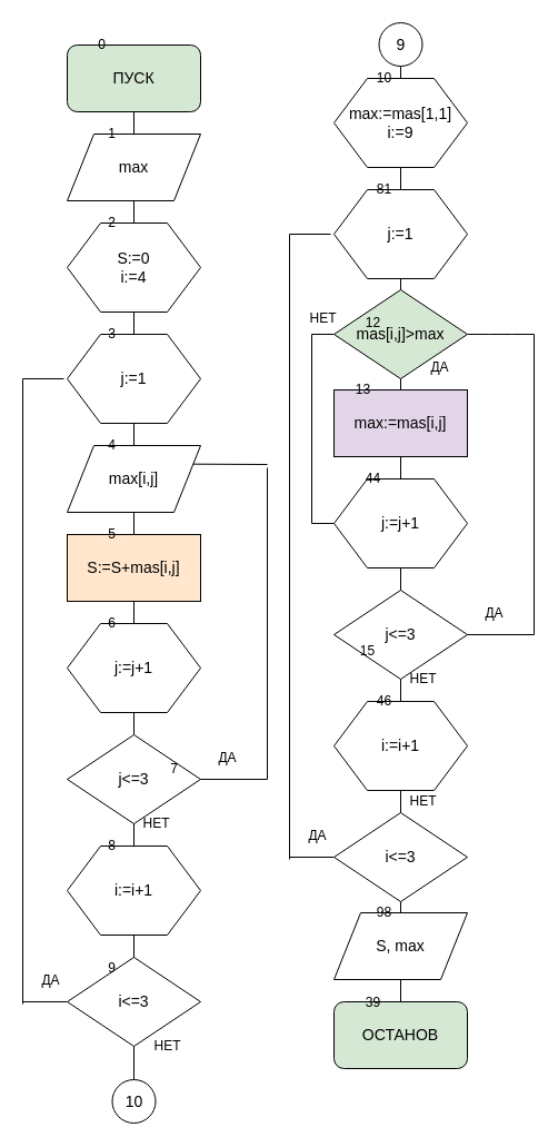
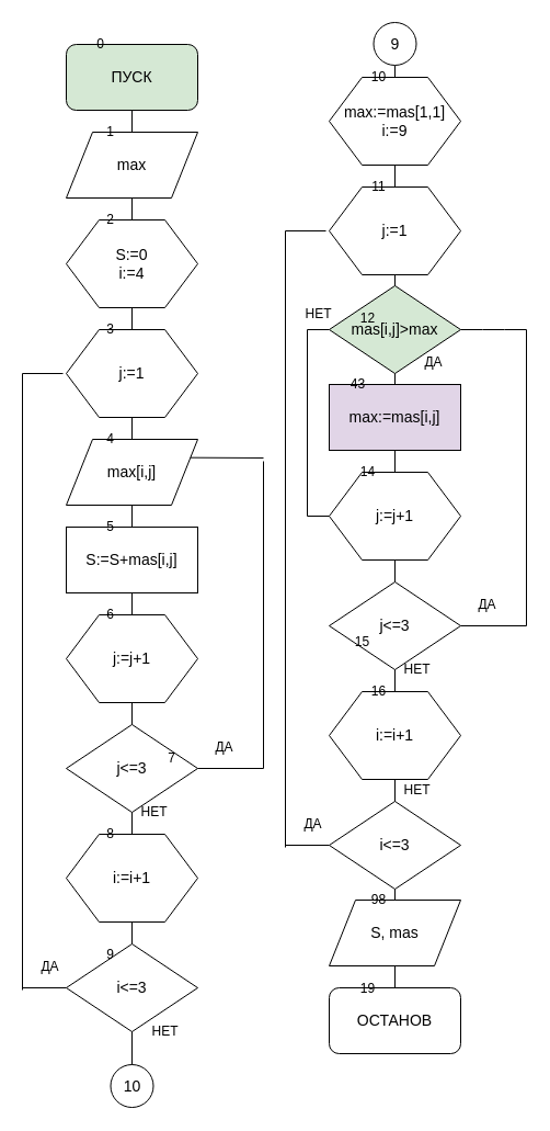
  <mxCell id="0" />
  <mxCell id="1" parent="0" />
  <mxCell id="2" value="" style="endArrow=none;html=1;exitX=0.5;exitY=0;exitDx=0;exitDy=0;entryX=0.5;entryY=1;entryDx=0;entryDy=0;" edge="1" parent="1" source="5" target="26"><mxGeometry width="50" height="50" relative="1" as="geometry"><mxPoint x="490" y="840" as="sourcePoint" /><mxPoint x="540" y="790" as="targetPoint" /></mxGeometry></mxCell>
  <mxCell id="3" value="" style="endArrow=none;html=1;entryX=0.5;entryY=1;entryDx=0;entryDy=0;" edge="1" parent="1" target="4"><mxGeometry width="50" height="50" relative="1" as="geometry"><mxPoint x="120" y="974" as="sourcePoint" /><mxPoint x="340" y="500" as="targetPoint" /></mxGeometry></mxCell>
  <mxCell id="4" value="&lt;font style=&quot;font-size: 14px&quot;&gt;ПУСК&lt;/font&gt;" style="rounded=1;whiteSpace=wrap;html=1;fillColor=#d5e8d4;" vertex="1" parent="1"><mxGeometry x="60" y="40" width="120" height="60" as="geometry" /></mxCell>
- <mxCell id="5" value="&lt;font style=&quot;font-size: 14px&quot;&gt;ОСТАНОВ&lt;/font&gt;" style="rounded=1;whiteSpace=wrap;html=1;fillColor=#d5e8d4;" vertex="1" parent="1"><mxGeometry x="300" y="900" width="120" height="60" as="geometry" /></mxCell>
+ <mxCell id="5" value="&lt;font style=&quot;font-size: 14px&quot;&gt;ОСТАНОВ&lt;/font&gt;" style="rounded=1;whiteSpace=wrap;html=1;" vertex="1" parent="1"><mxGeometry x="300" y="900" width="120" height="60" as="geometry" /></mxCell>
  <mxCell id="6" value="&lt;font style=&quot;font-size: 14px&quot;&gt;max&lt;/font&gt;" style="shape=parallelogram;perimeter=parallelogramPerimeter;whiteSpace=wrap;html=1;" vertex="1" parent="1"><mxGeometry x="60" y="120" width="120" height="60" as="geometry" /></mxCell>
  <mxCell id="7" value="&lt;font style=&quot;font-size: 14px&quot;&gt;S:=0&lt;br&gt;i:=4&lt;/font&gt;" style="shape=hexagon;perimeter=hexagonPerimeter2;whiteSpace=wrap;html=1;" vertex="1" parent="1"><mxGeometry x="60" y="200" width="120" height="80" as="geometry" /></mxCell>
  <mxCell id="8" value="&lt;font style=&quot;font-size: 14px&quot;&gt;j:=1&lt;/font&gt;" style="shape=hexagon;perimeter=hexagonPerimeter2;whiteSpace=wrap;html=1;" vertex="1" parent="1"><mxGeometry x="60" y="300" width="120" height="80" as="geometry" /></mxCell>
  <mxCell id="9" value="&lt;font style=&quot;font-size: 14px&quot;&gt;max[i,j]&lt;/font&gt;" style="shape=parallelogram;perimeter=parallelogramPerimeter;whiteSpace=wrap;html=1;" vertex="1" parent="1"><mxGeometry x="60" y="400" width="120" height="60" as="geometry" /></mxCell>
- <mxCell id="10" value="&lt;font style=&quot;font-size: 14px&quot;&gt;S:=S+mas[i,j]&lt;/font&gt;" style="rounded=0;whiteSpace=wrap;html=1;fillColor=#ffe6cc;" vertex="1" parent="1"><mxGeometry x="60" y="480" width="120" height="60" as="geometry" /></mxCell>
+ <mxCell id="10" value="&lt;font style=&quot;font-size: 14px&quot;&gt;S:=S+mas[i,j]&lt;/font&gt;" style="rounded=0;whiteSpace=wrap;html=1;" vertex="1" parent="1"><mxGeometry x="60" y="480" width="120" height="60" as="geometry" /></mxCell>
  <mxCell id="11" value="&lt;font style=&quot;font-size: 14px&quot;&gt;j:=j+1&lt;/font&gt;" style="shape=hexagon;perimeter=hexagonPerimeter2;whiteSpace=wrap;html=1;" vertex="1" parent="1"><mxGeometry x="60" y="560" width="120" height="80" as="geometry" /></mxCell>
  <mxCell id="12" value="&lt;font style=&quot;font-size: 14px&quot;&gt;j&amp;lt;=3&lt;/font&gt;" style="rhombus;whiteSpace=wrap;html=1;" vertex="1" parent="1"><mxGeometry x="60" y="660" width="120" height="80" as="geometry" /></mxCell>
  <mxCell id="13" value="" style="endArrow=none;html=1;" edge="1" parent="1"><mxGeometry width="50" height="50" relative="1" as="geometry"><mxPoint x="240" y="700" as="sourcePoint" /><mxPoint x="240" y="420" as="targetPoint" /></mxGeometry></mxCell>
  <mxCell id="14" value="" style="endArrow=none;html=1;exitX=1;exitY=0.25;exitDx=0;exitDy=0;" edge="1" parent="1" source="9"><mxGeometry width="50" height="50" relative="1" as="geometry"><mxPoint x="300" y="530" as="sourcePoint" /><mxPoint x="240" y="417" as="targetPoint" /></mxGeometry></mxCell>
  <mxCell id="15" value="" style="endArrow=none;html=1;exitX=1;exitY=0.5;exitDx=0;exitDy=0;" edge="1" parent="1" source="12"><mxGeometry width="50" height="50" relative="1" as="geometry"><mxPoint x="160" y="780" as="sourcePoint" /><mxPoint x="240" y="700" as="targetPoint" /></mxGeometry></mxCell>
  <mxCell id="16" value="&lt;font style=&quot;font-size: 14px&quot;&gt;i:=i+1&lt;/font&gt;" style="shape=hexagon;perimeter=hexagonPerimeter2;whiteSpace=wrap;html=1;" vertex="1" parent="1"><mxGeometry x="60" y="760" width="120" height="80" as="geometry" /></mxCell>
  <mxCell id="17" value="&lt;font style=&quot;font-size: 14px&quot;&gt;i&amp;lt;=3&lt;/font&gt;" style="rhombus;whiteSpace=wrap;html=1;" vertex="1" parent="1"><mxGeometry x="60" y="860" width="120" height="80" as="geometry" /></mxCell>
  <mxCell id="18" value="" style="endArrow=none;html=1;entryX=0;entryY=0.5;entryDx=0;entryDy=0;" edge="1" parent="1" target="17"><mxGeometry width="50" height="50" relative="1" as="geometry"><mxPoint x="20" y="900" as="sourcePoint" /><mxPoint x="50" y="900" as="targetPoint" /></mxGeometry></mxCell>
  <mxCell id="19" value="" style="endArrow=none;html=1;" edge="1" parent="1"><mxGeometry width="50" height="50" relative="1" as="geometry"><mxPoint x="20" y="340" as="sourcePoint" /><mxPoint x="57" y="340" as="targetPoint" /></mxGeometry></mxCell>
  <mxCell id="20" value="" style="endArrow=none;html=1;" edge="1" parent="1"><mxGeometry width="50" height="50" relative="1" as="geometry"><mxPoint x="20" y="902" as="sourcePoint" /><mxPoint x="20" y="340" as="targetPoint" /></mxGeometry></mxCell>
  <mxCell id="21" value="ДА" style="text;html=1;align=center;verticalAlign=middle;resizable=0;points=[];;autosize=1;" vertex="1" parent="1"><mxGeometry x="189" y="671" width="30" height="20" as="geometry" /></mxCell>
  <mxCell id="22" value="НЕТ" style="text;html=1;align=center;verticalAlign=middle;resizable=0;points=[];;autosize=1;" vertex="1" parent="1"><mxGeometry x="120" y="730" width="40" height="20" as="geometry" /></mxCell>
  <mxCell id="23" value="ДА" style="text;html=1;align=center;verticalAlign=middle;resizable=0;points=[];;autosize=1;" vertex="1" parent="1"><mxGeometry x="30" y="871" width="30" height="20" as="geometry" /></mxCell>
  <mxCell id="24" value="НЕТ" style="text;html=1;align=center;verticalAlign=middle;resizable=0;points=[];;autosize=1;" vertex="1" parent="1"><mxGeometry x="130" y="930" width="40" height="20" as="geometry" /></mxCell>
  <mxCell id="25" value="&lt;font style=&quot;font-size: 14px&quot;&gt;10&lt;/font&gt;" style="ellipse;whiteSpace=wrap;html=1;aspect=fixed;" vertex="1" parent="1"><mxGeometry x="100.5" y="970" width="39" height="39" as="geometry" /></mxCell>
  <mxCell id="26" value="&lt;font style=&quot;font-size: 14px&quot;&gt;9&lt;/font&gt;" style="ellipse;whiteSpace=wrap;html=1;aspect=fixed;" vertex="1" parent="1"><mxGeometry x="340.5" y="20" width="39" height="39" as="geometry" /></mxCell>
  <mxCell id="27" value="&lt;font style=&quot;font-size: 14px&quot;&gt;j:=1&lt;/font&gt;" style="shape=hexagon;perimeter=hexagonPerimeter2;whiteSpace=wrap;html=1;" vertex="1" parent="1"><mxGeometry x="300" y="170" width="120" height="80" as="geometry" /></mxCell>
  <mxCell id="28" value="&lt;span style=&quot;font-size: 14px&quot;&gt;max:=mas[i,j]&lt;/span&gt;" style="rounded=0;whiteSpace=wrap;html=1;fillColor=#e1d5e7;" vertex="1" parent="1"><mxGeometry x="300" y="350" width="120" height="60" as="geometry" /></mxCell>
  <mxCell id="29" value="&lt;font style=&quot;font-size: 14px&quot;&gt;j:=j+1&lt;/font&gt;" style="shape=hexagon;perimeter=hexagonPerimeter2;whiteSpace=wrap;html=1;" vertex="1" parent="1"><mxGeometry x="300" y="430" width="120" height="80" as="geometry" /></mxCell>
  <mxCell id="30" value="&lt;font style=&quot;font-size: 14px&quot;&gt;j&amp;lt;=3&lt;/font&gt;" style="rhombus;whiteSpace=wrap;html=1;" vertex="1" parent="1"><mxGeometry x="300" y="530" width="120" height="80" as="geometry" /></mxCell>
  <mxCell id="31" value="" style="endArrow=none;html=1;" edge="1" parent="1"><mxGeometry width="50" height="50" relative="1" as="geometry"><mxPoint x="480" y="570" as="sourcePoint" /><mxPoint x="480" y="300" as="targetPoint" /></mxGeometry></mxCell>
  <mxCell id="32" value="" style="endArrow=none;html=1;exitX=1;exitY=0.5;exitDx=0;exitDy=0;" edge="1" parent="1" source="44"><mxGeometry width="50" height="50" relative="1" as="geometry"><mxPoint x="413.333" y="286.667" as="sourcePoint" /><mxPoint x="480" y="300" as="targetPoint" /><Array as="points"><mxPoint x="450" y="300" /></Array></mxGeometry></mxCell>
  <mxCell id="33" value="" style="endArrow=none;html=1;exitX=1;exitY=0.5;exitDx=0;exitDy=0;" edge="1" parent="1" source="30"><mxGeometry width="50" height="50" relative="1" as="geometry"><mxPoint x="400" y="650" as="sourcePoint" /><mxPoint x="480" y="570" as="targetPoint" /></mxGeometry></mxCell>
  <mxCell id="34" value="&lt;font style=&quot;font-size: 14px&quot;&gt;i:=i+1&lt;/font&gt;" style="shape=hexagon;perimeter=hexagonPerimeter2;whiteSpace=wrap;html=1;" vertex="1" parent="1"><mxGeometry x="300" y="630" width="120" height="80" as="geometry" /></mxCell>
  <mxCell id="35" value="&lt;font style=&quot;font-size: 14px&quot;&gt;i&amp;lt;=3&lt;/font&gt;" style="rhombus;whiteSpace=wrap;html=1;" vertex="1" parent="1"><mxGeometry x="300" y="730" width="120" height="80" as="geometry" /></mxCell>
  <mxCell id="36" value="" style="endArrow=none;html=1;entryX=0;entryY=0.5;entryDx=0;entryDy=0;" edge="1" parent="1" target="35"><mxGeometry width="50" height="50" relative="1" as="geometry"><mxPoint x="260" y="770" as="sourcePoint" /><mxPoint x="290" y="770" as="targetPoint" /></mxGeometry></mxCell>
  <mxCell id="37" value="" style="endArrow=none;html=1;" edge="1" parent="1"><mxGeometry width="50" height="50" relative="1" as="geometry"><mxPoint x="260" y="210" as="sourcePoint" /><mxPoint x="297" y="210" as="targetPoint" /></mxGeometry></mxCell>
  <mxCell id="38" value="" style="endArrow=none;html=1;" edge="1" parent="1"><mxGeometry width="50" height="50" relative="1" as="geometry"><mxPoint x="260" y="772" as="sourcePoint" /><mxPoint x="260" y="210" as="targetPoint" /></mxGeometry></mxCell>
  <mxCell id="39" value="ДА" style="text;html=1;align=center;verticalAlign=middle;resizable=0;points=[];;autosize=1;" vertex="1" parent="1"><mxGeometry x="429" y="541" width="30" height="20" as="geometry" /></mxCell>
  <mxCell id="40" value="НЕТ" style="text;html=1;align=center;verticalAlign=middle;resizable=0;points=[];;autosize=1;" vertex="1" parent="1"><mxGeometry x="360" y="600" width="40" height="20" as="geometry" /></mxCell>
  <mxCell id="41" value="ДА" style="text;html=1;align=center;verticalAlign=middle;resizable=0;points=[];;autosize=1;" vertex="1" parent="1"><mxGeometry x="270" y="741" width="30" height="20" as="geometry" /></mxCell>
  <mxCell id="42" value="НЕТ" style="text;html=1;align=center;verticalAlign=middle;resizable=0;points=[];;autosize=1;" vertex="1" parent="1"><mxGeometry x="360" y="710" width="40" height="20" as="geometry" /></mxCell>
  <mxCell id="43" value="&lt;font style=&quot;font-size: 14px&quot;&gt;max:=mas[1,1]&lt;br&gt;i:=9&lt;/font&gt;" style="shape=hexagon;perimeter=hexagonPerimeter2;whiteSpace=wrap;html=1;" vertex="1" parent="1"><mxGeometry x="300" y="70" width="120" height="80" as="geometry" /></mxCell>
  <mxCell id="44" value="&lt;font style=&quot;font-size: 14px&quot;&gt;mas[i,j]&amp;gt;max&lt;/font&gt;" style="rhombus;whiteSpace=wrap;html=1;fillColor=#d5e8d4;" vertex="1" parent="1"><mxGeometry x="300" y="260" width="120" height="80" as="geometry" /></mxCell>
  <mxCell id="45" value="" style="endArrow=none;html=1;" edge="1" parent="1"><mxGeometry width="50" height="50" relative="1" as="geometry"><mxPoint x="280" y="470" as="sourcePoint" /><mxPoint x="280" y="300" as="targetPoint" /></mxGeometry></mxCell>
  <mxCell id="46" value="" style="endArrow=none;html=1;entryX=0;entryY=0.5;entryDx=0;entryDy=0;" edge="1" parent="1" target="29"><mxGeometry width="50" height="50" relative="1" as="geometry"><mxPoint x="280" y="470" as="sourcePoint" /><mxPoint x="330" y="500" as="targetPoint" /></mxGeometry></mxCell>
  <mxCell id="47" value="" style="endArrow=none;html=1;entryX=0;entryY=0.5;entryDx=0;entryDy=0;" edge="1" parent="1"><mxGeometry width="50" height="50" relative="1" as="geometry"><mxPoint x="280" y="300" as="sourcePoint" /><mxPoint x="300" y="300" as="targetPoint" /></mxGeometry></mxCell>
  <mxCell id="48" value="НЕТ" style="text;html=1;align=center;verticalAlign=middle;resizable=0;points=[];;autosize=1;" vertex="1" parent="1"><mxGeometry x="270" y="276" width="40" height="20" as="geometry" /></mxCell>
  <mxCell id="49" value="ДА" style="text;html=1;align=center;verticalAlign=middle;resizable=0;points=[];;autosize=1;" vertex="1" parent="1"><mxGeometry x="379.5" y="320" width="30" height="20" as="geometry" /></mxCell>
- <mxCell id="50" value="&lt;font style=&quot;font-size: 14px&quot;&gt;S, max&lt;/font&gt;" style="shape=parallelogram;perimeter=parallelogramPerimeter;whiteSpace=wrap;html=1;" vertex="1" parent="1"><mxGeometry x="300" y="820" width="120" height="60" as="geometry" /></mxCell>
+ <mxCell id="50" value="&lt;font style=&quot;font-size: 14px&quot;&gt;S, mas&lt;/font&gt;" style="shape=parallelogram;perimeter=parallelogramPerimeter;whiteSpace=wrap;html=1;" vertex="1" parent="1"><mxGeometry x="300" y="820" width="120" height="60" as="geometry" /></mxCell>
  <mxCell id="51" value="0" style="text;html=1;align=center;verticalAlign=middle;resizable=0;points=[];;autosize=1;" vertex="1" parent="1"><mxGeometry x="80.5" y="29.5" width="20" height="20" as="geometry" /></mxCell>
  <mxCell id="52" value="1" style="text;html=1;align=center;verticalAlign=middle;resizable=0;points=[];;autosize=1;" vertex="1" parent="1"><mxGeometry x="90" y="110" width="20" height="20" as="geometry" /></mxCell>
  <mxCell id="53" value="2" style="text;html=1;align=center;verticalAlign=middle;resizable=0;points=[];;autosize=1;" vertex="1" parent="1"><mxGeometry x="90" y="190" width="20" height="20" as="geometry" /></mxCell>
  <mxCell id="54" value="3" style="text;html=1;align=center;verticalAlign=middle;resizable=0;points=[];;autosize=1;" vertex="1" parent="1"><mxGeometry x="90" y="290" width="20" height="20" as="geometry" /></mxCell>
  <mxCell id="55" value="4" style="text;html=1;align=center;verticalAlign=middle;resizable=0;points=[];;autosize=1;" vertex="1" parent="1"><mxGeometry x="90" y="390" width="20" height="20" as="geometry" /></mxCell>
  <mxCell id="56" value="5" style="text;html=1;align=center;verticalAlign=middle;resizable=0;points=[];;autosize=1;" vertex="1" parent="1"><mxGeometry x="90" y="470" width="20" height="20" as="geometry" /></mxCell>
  <mxCell id="57" value="6" style="text;html=1;align=center;verticalAlign=middle;resizable=0;points=[];;autosize=1;" vertex="1" parent="1"><mxGeometry x="90" y="550" width="20" height="20" as="geometry" /></mxCell>
  <mxCell id="58" value="7" style="text;html=1;align=center;verticalAlign=middle;resizable=0;points=[];;autosize=1;" vertex="1" parent="1"><mxGeometry x="145.5" y="681" width="20" height="20" as="geometry" /></mxCell>
  <mxCell id="59" value="8" style="text;html=1;align=center;verticalAlign=middle;resizable=0;points=[];;autosize=1;" vertex="1" parent="1"><mxGeometry x="90" y="750" width="20" height="20" as="geometry" /></mxCell>
  <mxCell id="60" value="9" style="text;html=1;align=center;verticalAlign=middle;resizable=0;points=[];;autosize=1;" vertex="1" parent="1"><mxGeometry x="90" y="860" width="20" height="20" as="geometry" /></mxCell>
  <mxCell id="61" value="10" style="text;html=1;align=center;verticalAlign=middle;resizable=0;points=[];;autosize=1;" vertex="1" parent="1"><mxGeometry x="330" y="60" width="30" height="20" as="geometry" /></mxCell>
- <mxCell id="62" value="81" style="text;html=1;align=center;verticalAlign=middle;resizable=0;points=[];;autosize=1;" vertex="1" parent="1"><mxGeometry x="330" y="160" width="30" height="20" as="geometry" /></mxCell>
+ <mxCell id="62" value="11" style="text;html=1;align=center;verticalAlign=middle;resizable=0;points=[];;autosize=1;" vertex="1" parent="1"><mxGeometry x="330" y="160" width="30" height="20" as="geometry" /></mxCell>
  <mxCell id="63" value="12" style="text;html=1;align=center;verticalAlign=middle;resizable=0;points=[];;autosize=1;" vertex="1" parent="1"><mxGeometry x="320" y="280" width="30" height="20" as="geometry" /></mxCell>
- <mxCell id="64" value="13" style="text;html=1;align=center;verticalAlign=middle;resizable=0;points=[];;autosize=1;" vertex="1" parent="1"><mxGeometry x="310.5" y="340" width="30" height="20" as="geometry" /></mxCell>
- <mxCell id="65" value="44" style="text;html=1;align=center;verticalAlign=middle;resizable=0;points=[];;autosize=1;" vertex="1" parent="1"><mxGeometry x="320" y="420" width="30" height="20" as="geometry" /></mxCell>
+ <mxCell id="64" value="43" style="text;html=1;align=center;verticalAlign=middle;resizable=0;points=[];;autosize=1;" vertex="1" parent="1"><mxGeometry x="310.5" y="340" width="30" height="20" as="geometry" /></mxCell>
+ <mxCell id="65" value="14" style="text;html=1;align=center;verticalAlign=middle;resizable=0;points=[];;autosize=1;" vertex="1" parent="1"><mxGeometry x="320" y="420" width="30" height="20" as="geometry" /></mxCell>
  <mxCell id="66" value="15" style="text;html=1;align=center;verticalAlign=middle;resizable=0;points=[];;autosize=1;" vertex="1" parent="1"><mxGeometry x="315" y="575" width="30" height="20" as="geometry" /></mxCell>
- <mxCell id="67" value="46" style="text;html=1;align=center;verticalAlign=middle;resizable=0;points=[];;autosize=1;" vertex="1" parent="1"><mxGeometry x="330" y="620" width="30" height="20" as="geometry" /></mxCell>
+ <mxCell id="67" value="16" style="text;html=1;align=center;verticalAlign=middle;resizable=0;points=[];;autosize=1;" vertex="1" parent="1"><mxGeometry x="330" y="620" width="30" height="20" as="geometry" /></mxCell>
  <mxCell id="68" value="98" style="text;html=1;align=center;verticalAlign=middle;resizable=0;points=[];;autosize=1;" vertex="1" parent="1"><mxGeometry x="330" y="810" width="30" height="20" as="geometry" /></mxCell>
- <mxCell id="69" value="39" style="text;html=1;align=center;verticalAlign=middle;resizable=0;points=[];;autosize=1;" vertex="1" parent="1"><mxGeometry x="320" y="891" width="30" height="20" as="geometry" /></mxCell>
+ <mxCell id="69" value="19" style="text;html=1;align=center;verticalAlign=middle;resizable=0;points=[];;autosize=1;" vertex="1" parent="1"><mxGeometry x="320" y="891" width="30" height="20" as="geometry" /></mxCell>
